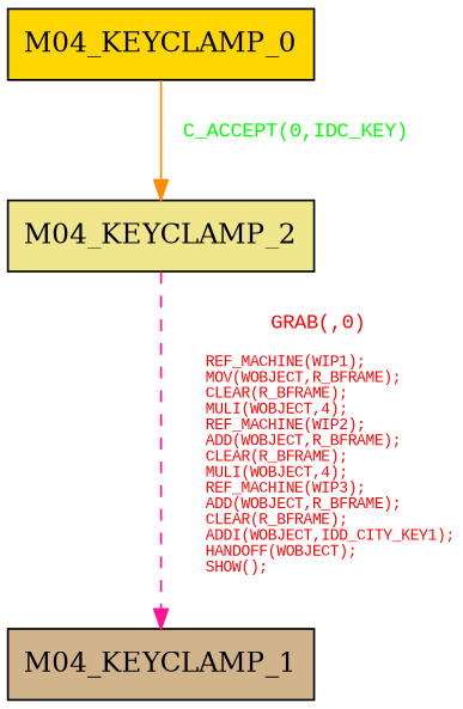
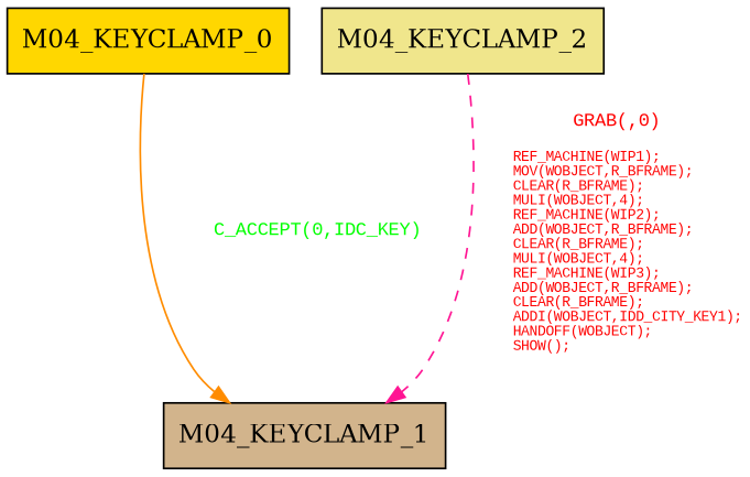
  digraph {
    node [shape=record style=filled]
    M04_KEYCLAMP_0 [fillcolor=gold]
    M04_KEYCLAMP_1 [fillcolor=tan]
    M04_KEYCLAMP_2 [fillcolor=khaki]
-   M04_KEYCLAMP_0 -> M04_KEYCLAMP_2 [color=darkorange fontcolor=green label=< <font face="Courier New" point-size="10"> C_ACCEPT(0,IDC_KEY)<br/> </font>> style=solid]
+   M04_KEYCLAMP_0 -> M04_KEYCLAMP_1 [color=darkorange fontcolor=green label=< <font face="Courier New" point-size="10"> C_ACCEPT(0,IDC_KEY)<br/> </font>> style=solid]
    M04_KEYCLAMP_2 -> M04_KEYCLAMP_1 [color=deeppink fontcolor=red label=< <font face="Courier New" point-size="10"> GRAB(,0)<br/> <font point-size="8"><br align="left"/>     REF_MACHINE(WIP1);<br align="left"/>     MOV(WOBJECT,R_BFRAME);<br align="left"/>     CLEAR(R_BFRAME);<br align="left"/>     MULI(WOBJECT,4);<br align="left"/>     REF_MACHINE(WIP2);<br align="left"/>     ADD(WOBJECT,R_BFRAME);<br align="left"/>     CLEAR(R_BFRAME);<br align="left"/>     MULI(WOBJECT,4);<br align="left"/>     REF_MACHINE(WIP3);<br align="left"/>     ADD(WOBJECT,R_BFRAME);<br align="left"/>     CLEAR(R_BFRAME);<br align="left"/>     ADDI(WOBJECT,IDD_CITY_KEY1);<br align="left"/>     HANDOFF(WOBJECT);<br align="left"/>     SHOW();<br align="left"/> </font></font>> style=dashed]
  }
